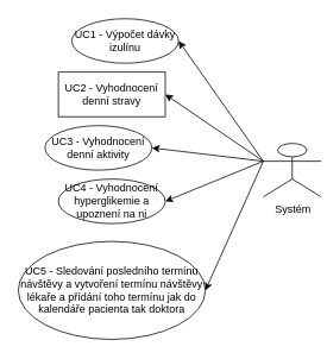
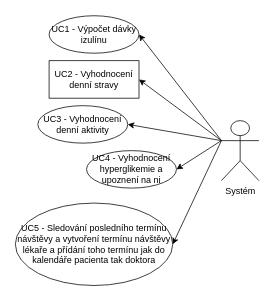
  <mxCell id="0" />
  <mxCell id="1" parent="0" />
  <mxCell id="2" style="edgeStyle=none;html=1;exitX=0;exitY=0.333;exitDx=0;exitDy=0;exitPerimeter=0;entryX=1;entryY=0.5;entryDx=0;entryDy=0;" edge="1" parent="1" source="4" target="5"><mxGeometry relative="1" as="geometry" /></mxCell>
  <mxCell id="3" style="edgeStyle=none;html=1;exitX=0;exitY=0.333;exitDx=0;exitDy=0;exitPerimeter=0;entryX=1;entryY=0.5;entryDx=0;entryDy=0;" edge="1" parent="1" source="4" target="6"><mxGeometry relative="1" as="geometry" /></mxCell>
- <mxCell id="4" value="Systém" style="shape=umlActor;verticalLabelPosition=bottom;verticalAlign=top;html=1;outlineConnect=0;" vertex="1" parent="1"><mxGeometry x="295" y="160" width="65" height="60" as="geometry" /></mxCell>
- <mxCell id="5" value="UC1 - Výpočet dávky izulínu" style="ellipse;whiteSpace=wrap;html=1;" vertex="1" parent="1"><mxGeometry x="80" y="20" width="120" height="50" as="geometry" /></mxCell>
+ <mxCell id="4" value="Systém" style="shape=umlActor;verticalLabelPosition=bottom;verticalAlign=top;html=1;outlineConnect=0;" vertex="1" parent="1"><mxGeometry x="295" y="160" width="50" height="80" as="geometry" /></mxCell>
+ <mxCell id="5" value="UC1 - Výpočet dávky izulínu" style="ellipse;whiteSpace=wrap;html=1;" vertex="1" parent="1"><mxGeometry x="65" y="20" width="120" height="50" as="geometry" /></mxCell>
  <mxCell id="6" value="UC2 - Vyhodnocení denní stravy" style="whiteSpace=wrap;html=1;rounded=0;" vertex="1" parent="1"><mxGeometry x="65" y="80" width="120" height="50" as="geometry" /></mxCell>
  <mxCell id="7" value="UC3 - Vyhodnocení denní aktivity" style="ellipse;whiteSpace=wrap;html=1;" vertex="1" parent="1"><mxGeometry x="50" y="140" width="120" height="50" as="geometry" /></mxCell>
- <mxCell id="8" value="UC4 - Vyhodnocení hyperglikemie a upoznení na ni" style="ellipse;whiteSpace=wrap;html=1;" vertex="1" parent="1"><mxGeometry x="65" y="200" width="120" height="50" as="geometry" /></mxCell>
+ <mxCell id="8" value="UC4 - Vyhodnocení hyperglikemie a upoznení na ni" style="ellipse;whiteSpace=wrap;html=1;" vertex="1" parent="1"><mxGeometry x="115" y="200" width="120" height="50" as="geometry" /></mxCell>
  <mxCell id="9" value="UC5 - Sledování posledního termínu návštěvy a vytvoření termínu návštěvy lékaře a přídání toho termínu jak do kalendáře pacienta tak doktora" style="ellipse;whiteSpace=wrap;html=1;" vertex="1" parent="1"><mxGeometry x="20" y="270" width="210" height="110" as="geometry" /></mxCell>
  <mxCell id="10" style="edgeStyle=none;html=1;exitX=0;exitY=0.333;exitDx=0;exitDy=0;exitPerimeter=0;entryX=1;entryY=0.5;entryDx=0;entryDy=0;" edge="1" parent="1" source="4" target="7"><mxGeometry relative="1" as="geometry"><mxPoint x="295" y="226.667" as="sourcePoint" /><mxPoint x="195" y="55" as="targetPoint" /></mxGeometry></mxCell>
  <mxCell id="11" style="edgeStyle=none;html=1;exitX=0;exitY=0.333;exitDx=0;exitDy=0;exitPerimeter=0;entryX=1;entryY=0.5;entryDx=0;entryDy=0;" edge="1" parent="1" source="4" target="8"><mxGeometry relative="1" as="geometry"><mxPoint x="305" y="236.667" as="sourcePoint" /><mxPoint x="205" y="65" as="targetPoint" /></mxGeometry></mxCell>
  <mxCell id="12" style="edgeStyle=none;html=1;exitX=0;exitY=0.333;exitDx=0;exitDy=0;exitPerimeter=0;entryX=1;entryY=0.5;entryDx=0;entryDy=0;" edge="1" parent="1" source="4" target="9"><mxGeometry relative="1" as="geometry"><mxPoint x="315" y="246.667" as="sourcePoint" /><mxPoint x="215" y="75" as="targetPoint" /></mxGeometry></mxCell>
